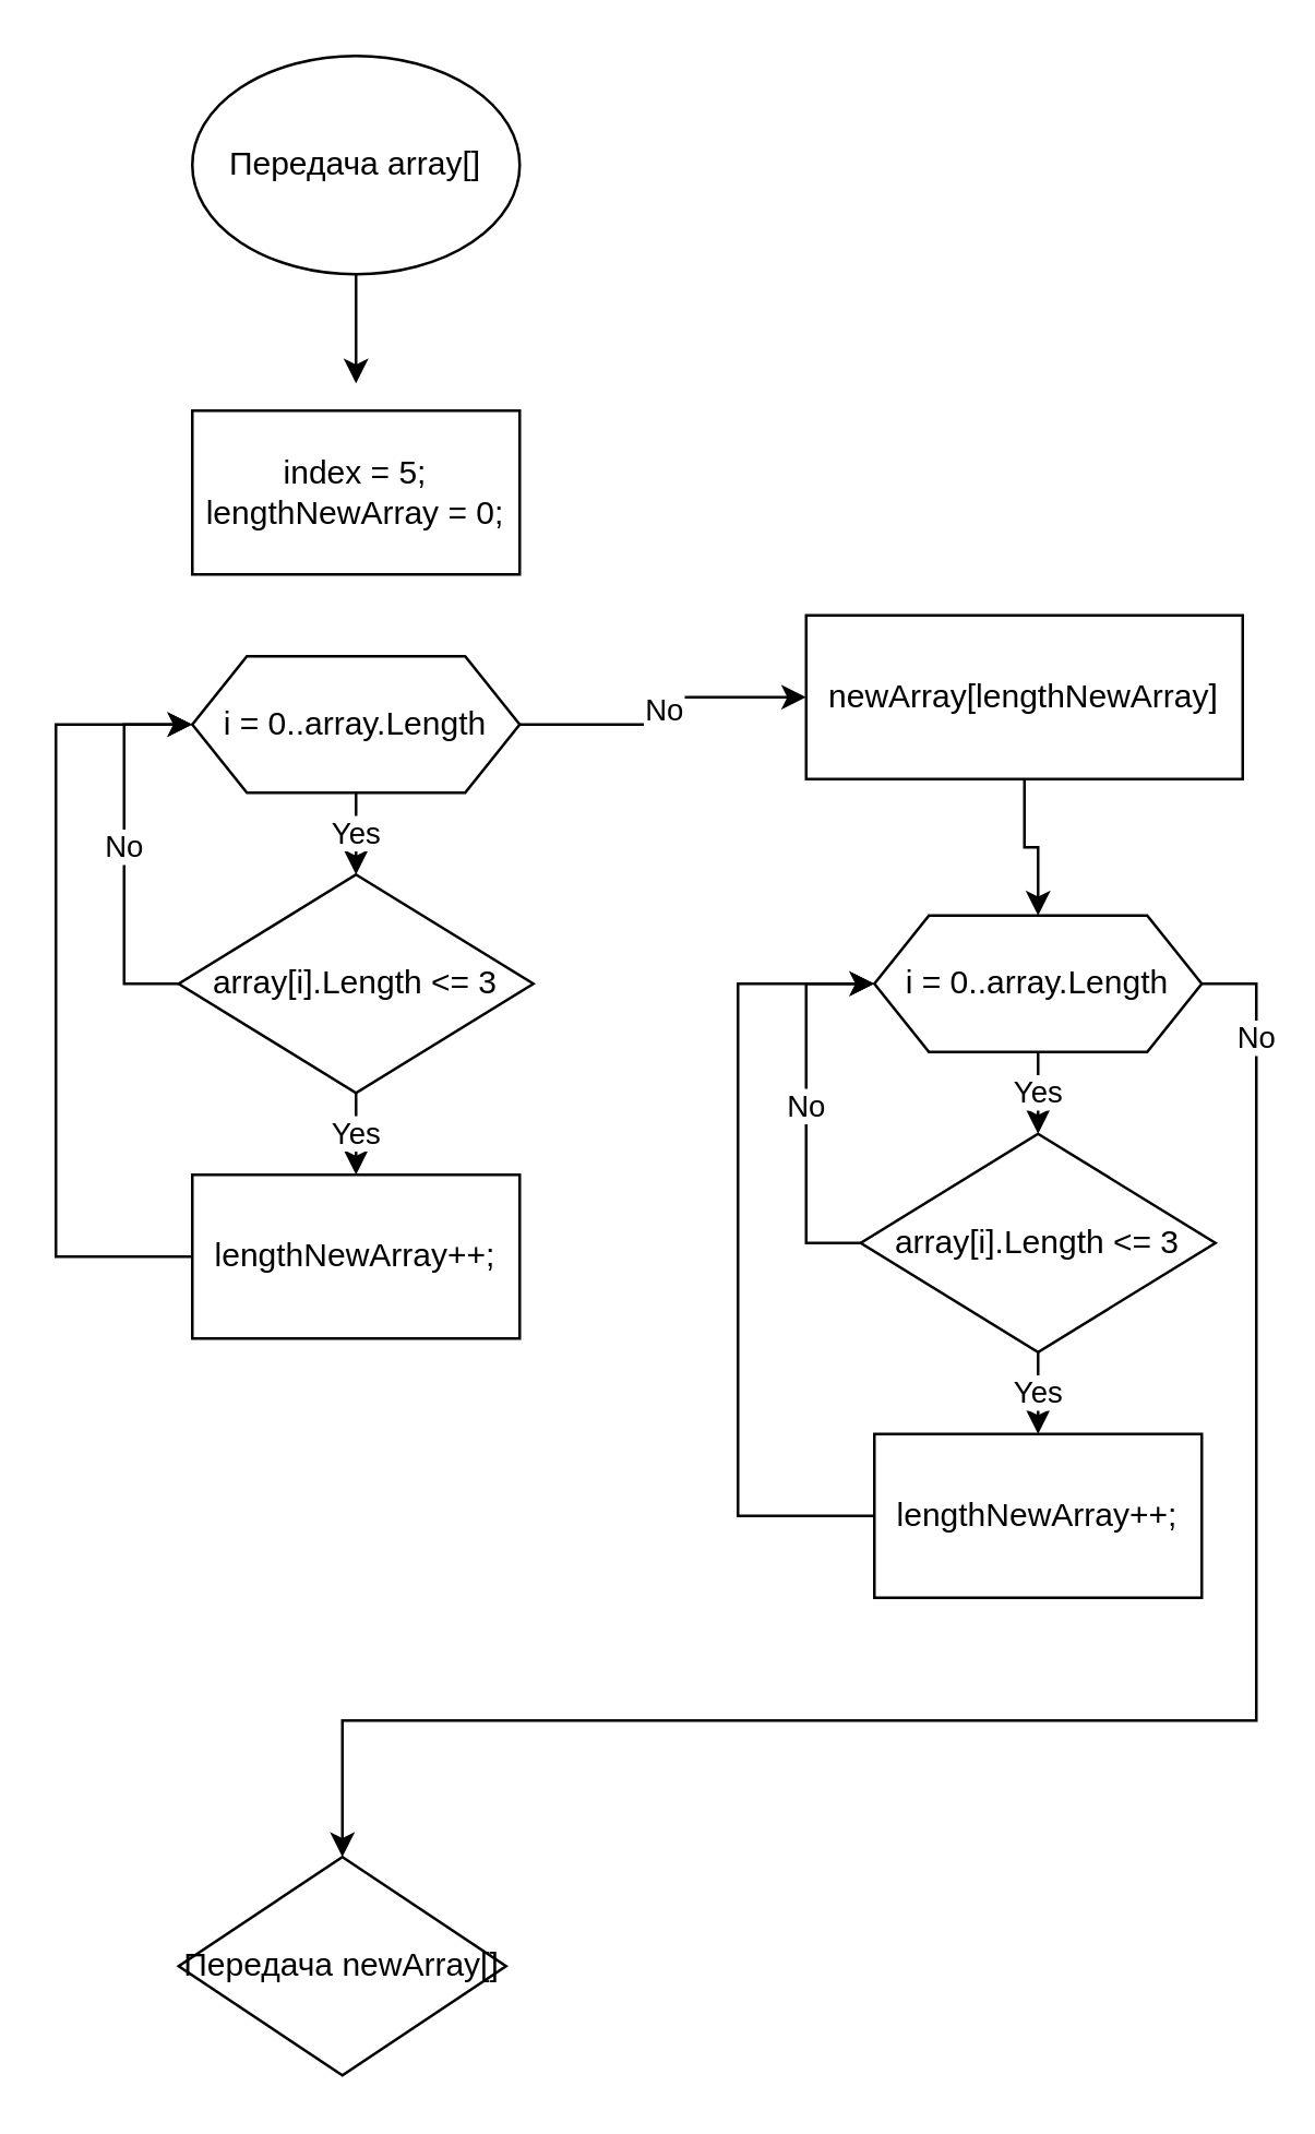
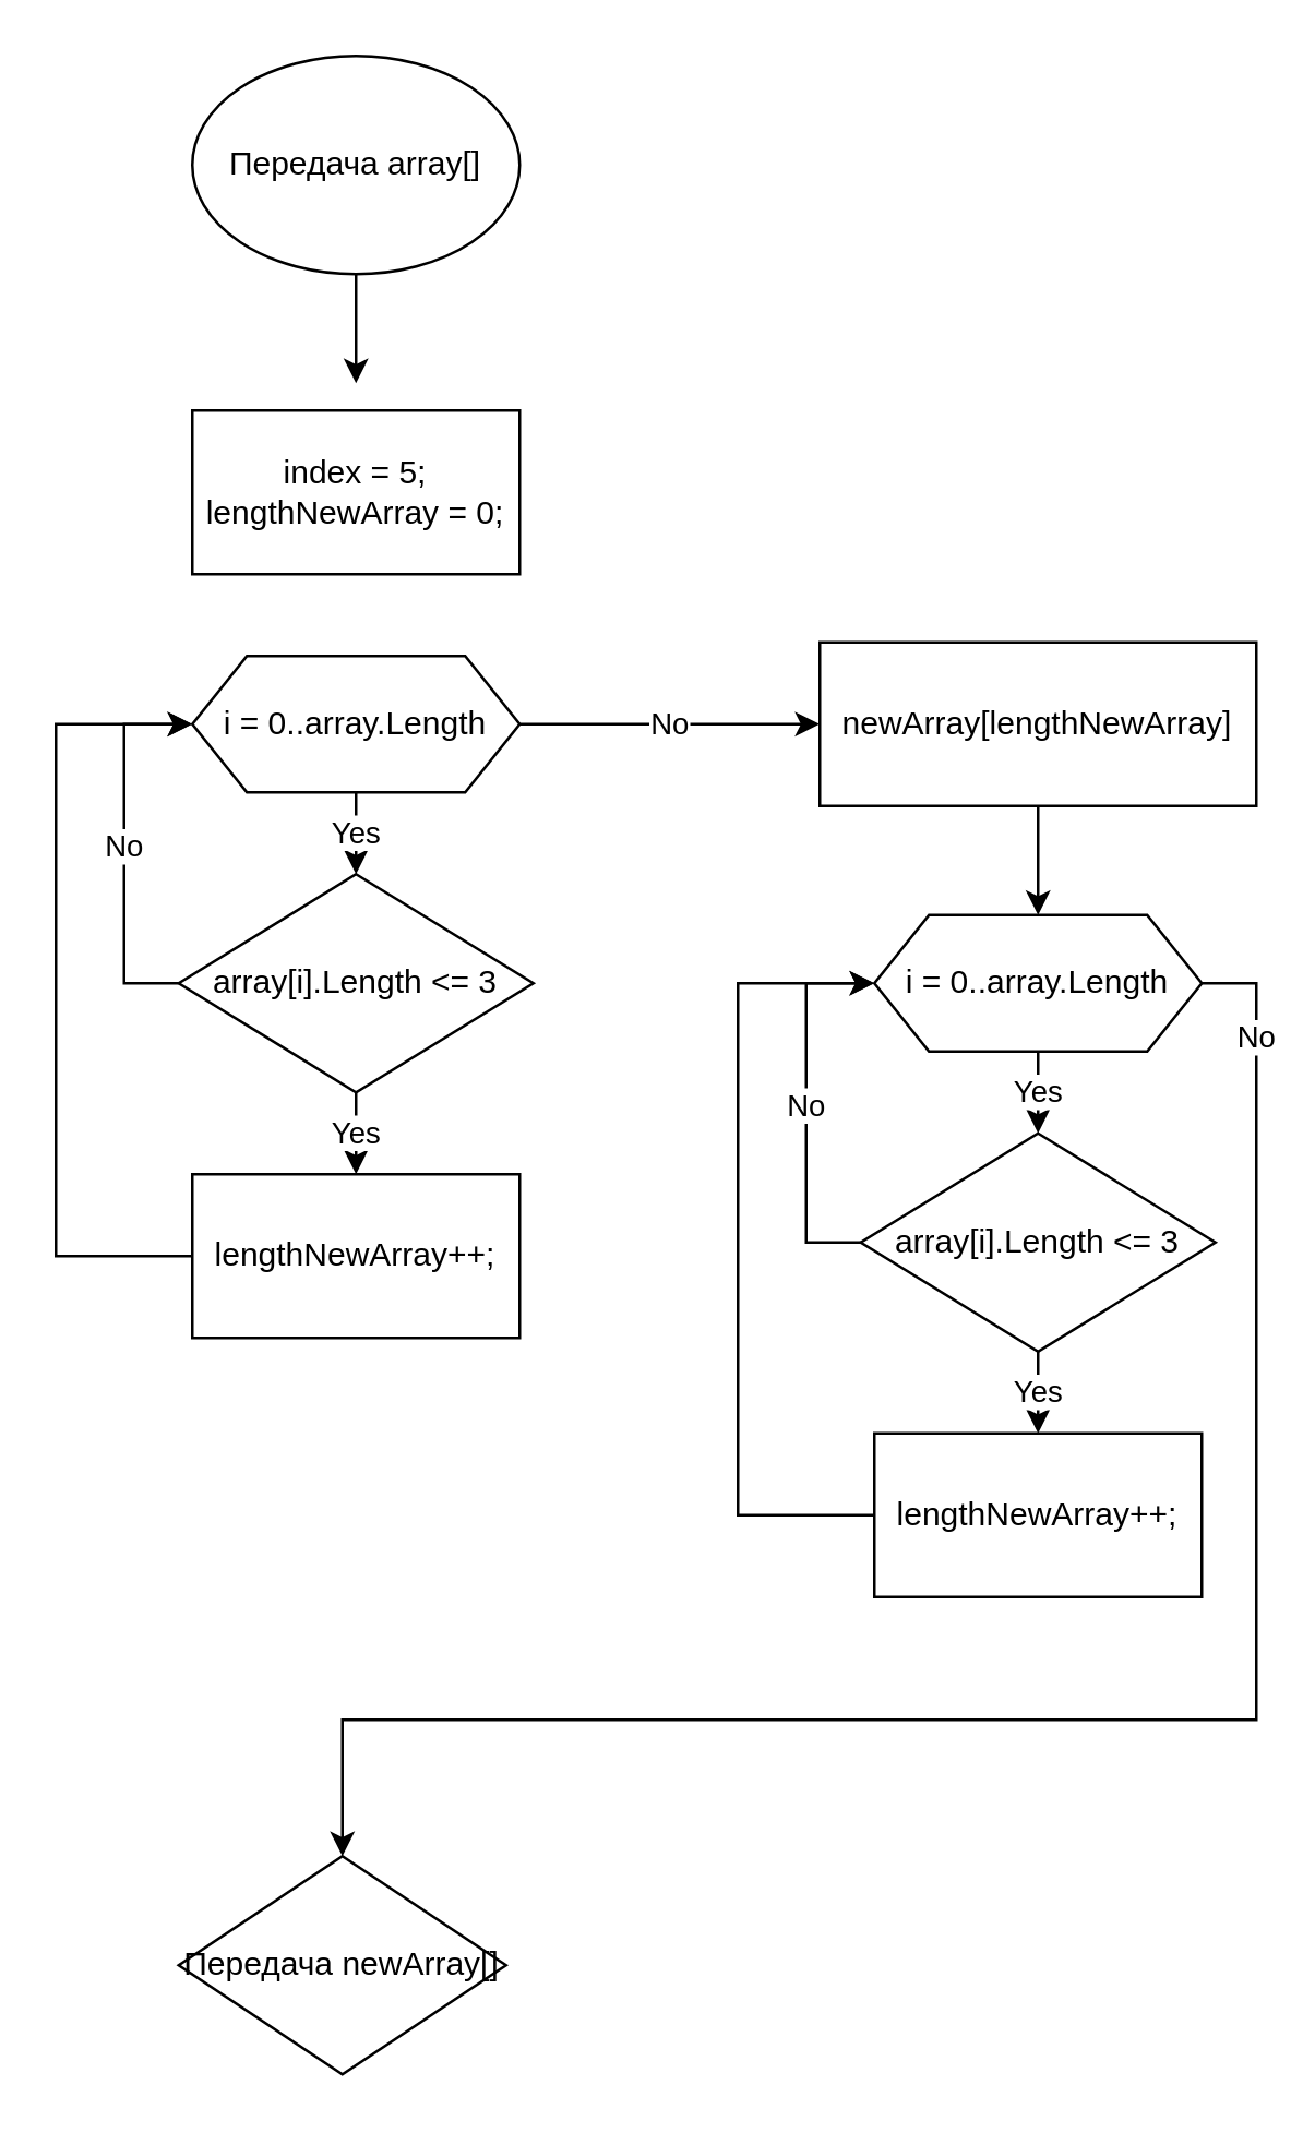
  <mxCell id="0" />
  <mxCell id="1" parent="0" />
  <mxCell id="2" style="edgeStyle=orthogonalEdgeStyle;rounded=0;orthogonalLoop=1;jettySize=auto;html=1;exitX=0.5;exitY=1;exitDx=0;exitDy=0;entryX=0.5;entryY=0;entryDx=0;entryDy=0;" edge="1" parent="1" source="3"><mxGeometry relative="1" as="geometry"><mxPoint x="130" y="140" as="targetPoint" /></mxGeometry></mxCell>
  <mxCell id="3" value="Передача array[]" style="ellipse;whiteSpace=wrap;html=1;" vertex="1" parent="1"><mxGeometry x="70" y="20" width="120" height="80" as="geometry" /></mxCell>
  <mxCell id="4" value="Передача newArray[]" style="rhombus;whiteSpace=wrap;html=1;" vertex="1" parent="1"><mxGeometry x="65" y="680" width="120" height="80" as="geometry" /></mxCell>
  <mxCell id="5" value="Yes" style="edgeStyle=orthogonalEdgeStyle;rounded=0;orthogonalLoop=1;jettySize=auto;html=1;" edge="1" parent="1" source="7" target="10"><mxGeometry relative="1" as="geometry" /></mxCell>
  <mxCell id="6" value="No" style="edgeStyle=orthogonalEdgeStyle;rounded=0;orthogonalLoop=1;jettySize=auto;html=1;" edge="1" parent="1" source="7" target="15"><mxGeometry relative="1" as="geometry" /></mxCell>
  <mxCell id="7" value="i = 0..array.Length" style="shape=hexagon;perimeter=hexagonPerimeter2;whiteSpace=wrap;html=1;fixedSize=1;" vertex="1" parent="1"><mxGeometry x="70" y="240" width="120" height="50" as="geometry" /></mxCell>
  <mxCell id="8" value="Yes" style="edgeStyle=orthogonalEdgeStyle;rounded=0;orthogonalLoop=1;jettySize=auto;html=1;" edge="1" parent="1" source="10" target="13"><mxGeometry relative="1" as="geometry" /></mxCell>
  <mxCell id="9" value="No" style="edgeStyle=orthogonalEdgeStyle;rounded=0;orthogonalLoop=1;jettySize=auto;html=1;exitX=0;exitY=0.5;exitDx=0;exitDy=0;entryX=0;entryY=0.5;entryDx=0;entryDy=0;" edge="1" parent="1" source="10" target="7"><mxGeometry relative="1" as="geometry" /></mxCell>
  <mxCell id="10" value="array[i].Length &amp;lt;= 3" style="rhombus;whiteSpace=wrap;html=1;" vertex="1" parent="1"><mxGeometry x="65" y="320" width="130" height="80" as="geometry" /></mxCell>
  <mxCell id="11" value="index = 5;&lt;br&gt;lengthNewArray = 0;" style="rounded=0;whiteSpace=wrap;html=1;" vertex="1" parent="1"><mxGeometry x="70" y="150" width="120" height="60" as="geometry" /></mxCell>
  <mxCell id="12" style="edgeStyle=orthogonalEdgeStyle;rounded=0;orthogonalLoop=1;jettySize=auto;html=1;exitX=0;exitY=0.5;exitDx=0;exitDy=0;entryX=0;entryY=0.5;entryDx=0;entryDy=0;" edge="1" parent="1" source="13" target="7"><mxGeometry relative="1" as="geometry"><Array as="points"><mxPoint x="20" y="460" /><mxPoint x="20" y="265" /></Array></mxGeometry></mxCell>
  <mxCell id="13" value="lengthNewArray++;" style="whiteSpace=wrap;html=1;" vertex="1" parent="1"><mxGeometry x="70" y="430" width="120" height="60" as="geometry" /></mxCell>
  <mxCell id="14" style="edgeStyle=orthogonalEdgeStyle;rounded=0;orthogonalLoop=1;jettySize=auto;html=1;exitX=0.5;exitY=1;exitDx=0;exitDy=0;entryX=0.5;entryY=0;entryDx=0;entryDy=0;" edge="1" parent="1" source="15" target="18"><mxGeometry relative="1" as="geometry" /></mxCell>
- <mxCell id="15" value="newArray[lengthNewArray]" style="whiteSpace=wrap;html=1;" vertex="1" parent="1"><mxGeometry x="295" y="225" width="160" height="60" as="geometry" /></mxCell>
+ <mxCell id="15" value="newArray[lengthNewArray]" style="whiteSpace=wrap;html=1;" vertex="1" parent="1"><mxGeometry x="300" y="235" width="160" height="60" as="geometry" /></mxCell>
  <mxCell id="16" value="Yes" style="edgeStyle=orthogonalEdgeStyle;rounded=0;orthogonalLoop=1;jettySize=auto;html=1;" edge="1" parent="1" source="18" target="21"><mxGeometry relative="1" as="geometry" /></mxCell>
  <mxCell id="17" value="No" style="edgeStyle=orthogonalEdgeStyle;rounded=0;orthogonalLoop=1;jettySize=auto;html=1;exitX=1;exitY=0.5;exitDx=0;exitDy=0;entryX=0.5;entryY=0;entryDx=0;entryDy=0;" edge="1" parent="1" source="18" target="4"><mxGeometry x="-0.881" relative="1" as="geometry"><Array as="points"><mxPoint x="460" y="360" /><mxPoint x="460" y="630" /><mxPoint x="125" y="630" /></Array><mxPoint as="offset" /></mxGeometry></mxCell>
  <mxCell id="18" value="i = 0..array.Length" style="shape=hexagon;perimeter=hexagonPerimeter2;whiteSpace=wrap;html=1;fixedSize=1;" vertex="1" parent="1"><mxGeometry x="320" y="335" width="120" height="50" as="geometry" /></mxCell>
  <mxCell id="19" value="Yes" style="edgeStyle=orthogonalEdgeStyle;rounded=0;orthogonalLoop=1;jettySize=auto;html=1;" edge="1" parent="1" source="21" target="23"><mxGeometry relative="1" as="geometry" /></mxCell>
  <mxCell id="20" value="No" style="edgeStyle=orthogonalEdgeStyle;rounded=0;orthogonalLoop=1;jettySize=auto;html=1;exitX=0;exitY=0.5;exitDx=0;exitDy=0;entryX=0;entryY=0.5;entryDx=0;entryDy=0;" edge="1" parent="1" source="21" target="18"><mxGeometry relative="1" as="geometry" /></mxCell>
  <mxCell id="21" value="array[i].Length &amp;lt;= 3" style="rhombus;whiteSpace=wrap;html=1;" vertex="1" parent="1"><mxGeometry x="315" y="415" width="130" height="80" as="geometry" /></mxCell>
  <mxCell id="22" style="edgeStyle=orthogonalEdgeStyle;rounded=0;orthogonalLoop=1;jettySize=auto;html=1;exitX=0;exitY=0.5;exitDx=0;exitDy=0;entryX=0;entryY=0.5;entryDx=0;entryDy=0;" edge="1" parent="1" source="23" target="18"><mxGeometry relative="1" as="geometry"><Array as="points"><mxPoint x="270" y="555" /><mxPoint x="270" y="360" /></Array></mxGeometry></mxCell>
  <mxCell id="23" value="lengthNewArray++;" style="whiteSpace=wrap;html=1;" vertex="1" parent="1"><mxGeometry x="320" y="525" width="120" height="60" as="geometry" /></mxCell>
